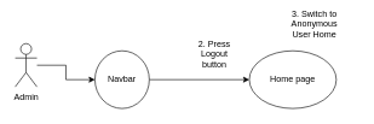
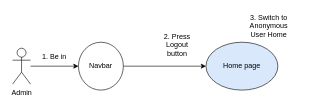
  <mxCell id="0" />
  <mxCell id="1" parent="0" />
  <mxCell id="2" style="edgeStyle=orthogonalEdgeStyle;rounded=0;orthogonalLoop=1;jettySize=auto;html=1;entryX=0;entryY=0.5;entryDx=0;entryDy=0;" edge="1" parent="1" source="3" target="5"><mxGeometry relative="1" as="geometry" /></mxCell>
- <mxCell id="3" value="Admin" style="shape=umlActor;verticalLabelPosition=bottom;verticalAlign=top;html=1;outlineConnect=0;" vertex="1" parent="1"><mxGeometry x="20" y="60" width="30" height="60" as="geometry" /></mxCell>
+ <mxCell id="3" value="Admin" style="shape=umlActor;verticalLabelPosition=bottom;verticalAlign=top;html=1;outlineConnect=0;" vertex="1" parent="1"><mxGeometry x="20" y="80" width="30" height="60" as="geometry" /></mxCell>
  <mxCell id="4" style="edgeStyle=orthogonalEdgeStyle;rounded=0;orthogonalLoop=1;jettySize=auto;html=1;entryX=0;entryY=0.5;entryDx=0;entryDy=0;" edge="1" parent="1" source="5" target="6"><mxGeometry relative="1" as="geometry" /></mxCell>
  <mxCell id="5" value="Navbar" style="ellipse;whiteSpace=wrap;html=1;" vertex="1" parent="1"><mxGeometry x="130" y="70" width="75" height="80" as="geometry" /></mxCell>
- <mxCell id="6" value="&lt;font face=&quot;helvetica&quot;&gt;Home page&lt;/font&gt;" style="ellipse;whiteSpace=wrap;html=1;" vertex="1" parent="1"><mxGeometry x="343" y="70" width="120" height="80" as="geometry" /></mxCell>
+ <mxCell id="6" value="&lt;font face=&quot;helvetica&quot;&gt;Home page&lt;/font&gt;" style="ellipse;whiteSpace=wrap;html=1;fillColor=#dae8fc;" vertex="1" parent="1"><mxGeometry x="343" y="70" width="120" height="80" as="geometry" /></mxCell>
+ <mxCell id="7" value="1. Be in" style="text;html=1;strokeColor=none;fillColor=none;align=center;verticalAlign=middle;whiteSpace=wrap;rounded=0;" vertex="1" parent="1"><mxGeometry x="60" y="80" width="60" height="30" as="geometry" /></mxCell>
  <mxCell id="8" value="2.&amp;nbsp;Press Logout button" style="text;html=1;strokeColor=none;fillColor=none;align=center;verticalAlign=middle;whiteSpace=wrap;rounded=0;" vertex="1" parent="1"><mxGeometry x="260" y="60" width="70" height="30" as="geometry" /></mxCell>
- <mxCell id="9" value="3. Switch to Anonymous User Home" style="text;html=1;strokeColor=none;fillColor=none;align=center;verticalAlign=middle;whiteSpace=wrap;rounded=0;" vertex="1" parent="1"><mxGeometry x="388" y="10" width="90" height="45" as="geometry" /></mxCell>
+ <mxCell id="9" value="3. Switch to Anonymous User Home" style="text;html=1;strokeColor=none;fillColor=none;align=center;verticalAlign=middle;whiteSpace=wrap;rounded=0;" vertex="1" parent="1"><mxGeometry x="403" y="20" width="90" height="45" as="geometry" /></mxCell>
